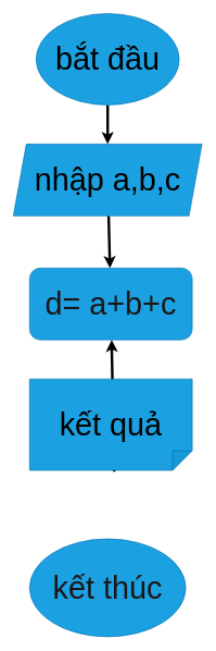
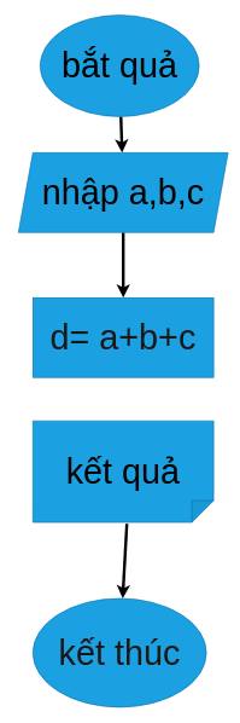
  <mxCell id="0" />
  <mxCell id="1" parent="0" />
  <mxCell id="2" value="" style="edgeStyle=none;html=1;fontSize=48;fontColor=#000000;strokeWidth=4;" edge="1" parent="1" source="3" target="5"><mxGeometry relative="1" as="geometry" /></mxCell>
- <mxCell id="3" value="bắt đầu" style="ellipse;whiteSpace=wrap;html=1;fontSize=48;fillColor=#1ba1e2;fontColor=#000000;strokeColor=#006EAF;" vertex="1" parent="1"><mxGeometry x="55" y="20" width="220" height="140" as="geometry" /></mxCell>
+ <mxCell id="3" value="bắt quả" style="ellipse;whiteSpace=wrap;html=1;fontSize=48;fillColor=#1ba1e2;fontColor=#000000;strokeColor=#006EAF;" vertex="1" parent="1"><mxGeometry x="55" y="20" width="220" height="140" as="geometry" /></mxCell>
  <mxCell id="4" value="" style="edgeStyle=none;html=1;strokeWidth=4;fontSize=48;fontColor=#000000;" edge="1" parent="1" source="5" target="7"><mxGeometry relative="1" as="geometry"><mxPoint x="125.794" y="370" as="targetPoint" /></mxGeometry></mxCell>
- <mxCell id="5" value="nhập a,b,c" style="shape=parallelogram;perimeter=parallelogramPerimeter;whiteSpace=wrap;html=1;fixedSize=1;fontSize=48;fillColor=#1ba1e2;strokeColor=#006EAF;fontColor=#000000;" vertex="1" parent="1"><mxGeometry x="20" y="220" width="290" height="110" as="geometry" /></mxCell>
- <mxCell id="6" value="" style="edgeStyle=none;html=1;strokeWidth=4;fontSize=48;fontColor=#1c1717;exitX=1.014;exitY=0.48;exitDx=0;exitDy=0;exitPerimeter=0;" edge="1" parent="1" source="9" target="7"><mxGeometry relative="1" as="geometry"><mxPoint x="175" y="760" as="sourcePoint" /></mxGeometry></mxCell>
- <mxCell id="7" value="d= a+b+c" style="whiteSpace=wrap;html=1;fontSize=48;fillColor=#1ba1e2;strokeColor=#006EAF;fontColor=#1c1717;rounded=1;" vertex="1" parent="1"><mxGeometry x="45" y="410" width="250" height="110" as="geometry" /></mxCell>
+ <mxCell id="5" value="nhập a,b,c" style="shape=parallelogram;perimeter=parallelogramPerimeter;whiteSpace=wrap;html=1;fixedSize=1;fontSize=48;fillColor=#1ba1e2;strokeColor=#006EAF;fontColor=#000000;" vertex="1" parent="1"><mxGeometry x="25" y="210" width="290" height="110" as="geometry" /></mxCell>
+ <mxCell id="6" value="" style="edgeStyle=none;html=1;strokeWidth=4;fontSize=48;fontColor=#1c1717;exitX=1.014;exitY=0.48;exitDx=0;exitDy=0;exitPerimeter=0;" edge="1" parent="1" source="9" target="8"><mxGeometry relative="1" as="geometry"><mxPoint x="175" y="760" as="sourcePoint" /></mxGeometry></mxCell>
+ <mxCell id="7" value="d= a+b+c" style="whiteSpace=wrap;html=1;fontSize=48;fillColor=#1ba1e2;strokeColor=#006EAF;fontColor=#1c1717;" vertex="1" parent="1"><mxGeometry x="45" y="410" width="250" height="110" as="geometry" /></mxCell>
  <mxCell id="8" value="kết thúc" style="ellipse;whiteSpace=wrap;html=1;fontSize=48;fillColor=#1ba1e2;strokeColor=#006EAF;fontColor=#1c1717;" vertex="1" parent="1"><mxGeometry x="45" y="825" width="240" height="150" as="geometry" /></mxCell>
  <mxCell id="9" value="kết quả" style="shape=note;whiteSpace=wrap;html=1;backgroundOutline=1;darkOpacity=0.05;fontSize=48;fontColor=#000000;direction=south;fillColor=#1ba1e2;strokeColor=#006EAF;" vertex="1" parent="1"><mxGeometry x="45" y="580" width="250" height="140" as="geometry" /></mxCell>
